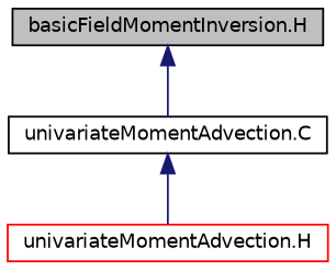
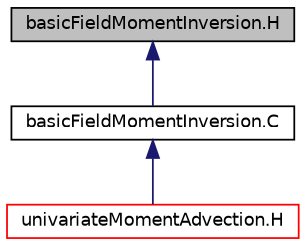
  digraph {
    node [color=black fontname=Helvetica fontsize=10 shape=record]
    edge [color=midnightblue dir=back fontname=Helvetica fontsize=10 labelfontname=Helvetica labelfontsize=10 style=solid]
    n1 [fillcolor=grey75 fontcolor=black height=0.2 label="basicFieldMomentInversion.H" style=filled width=0.4]
-   n2 [height=0.2 label="univariateMomentAdvection.C" width=0.4]
+   n2 [height=0.2 label="basicFieldMomentInversion.C" width=0.4]
    n3 [color=red height=0.2 label="univariateMomentAdvection.H" width=0.4]
    n1 -> n2
    n2 -> n3
  }
